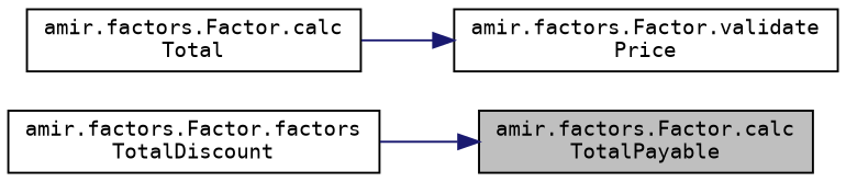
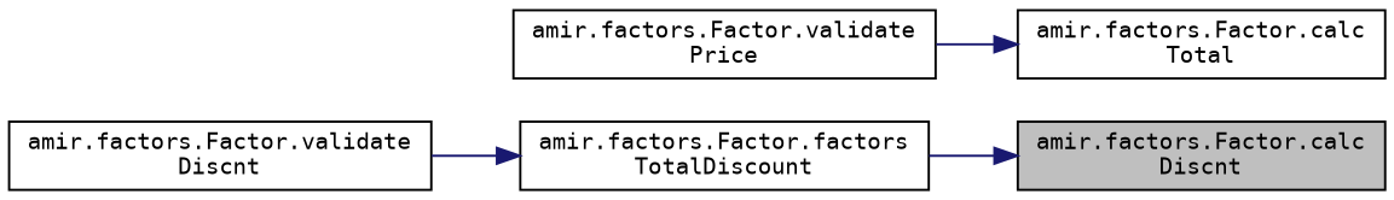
  digraph {
    fontname="DejaVu Sans Mono"
    rankdir=RL
    node [color=black fillcolor=white fontname="DejaVu Sans Mono" fontsize=10 shape=record style=filled]
    edge [color=midnightblue dir=back fontname="DejaVu Sans Mono" fontsize=10 labelfontname="FreeSans.ttf" labelfontsize=10 style=solid]
-   n1 [fillcolor=grey75 fontcolor=black height=0.2 label="amir.factors.Factor.calc\lTotalPayable" width=0.4]
+   n1 [fillcolor=grey75 fontcolor=black height=0.2 label="amir.factors.Factor.calc\lDiscnt" width=0.4]
    n2 [height=0.2 label="amir.factors.Factor.factors\lTotalDiscount" width=0.4]
    n3 [height=0.2 label="amir.factors.Factor.calc\lTotal" width=0.4]
    n4 [height=0.2 label="amir.factors.Factor.validate\lPrice" width=0.4]
+   n5 [height=0.2 label="amir.factors.Factor.validate\lDiscnt" width=0.4]
    n1 -> n2
-   n4 -> n3
+   n2 -> n5
+   n3 -> n4
  }
